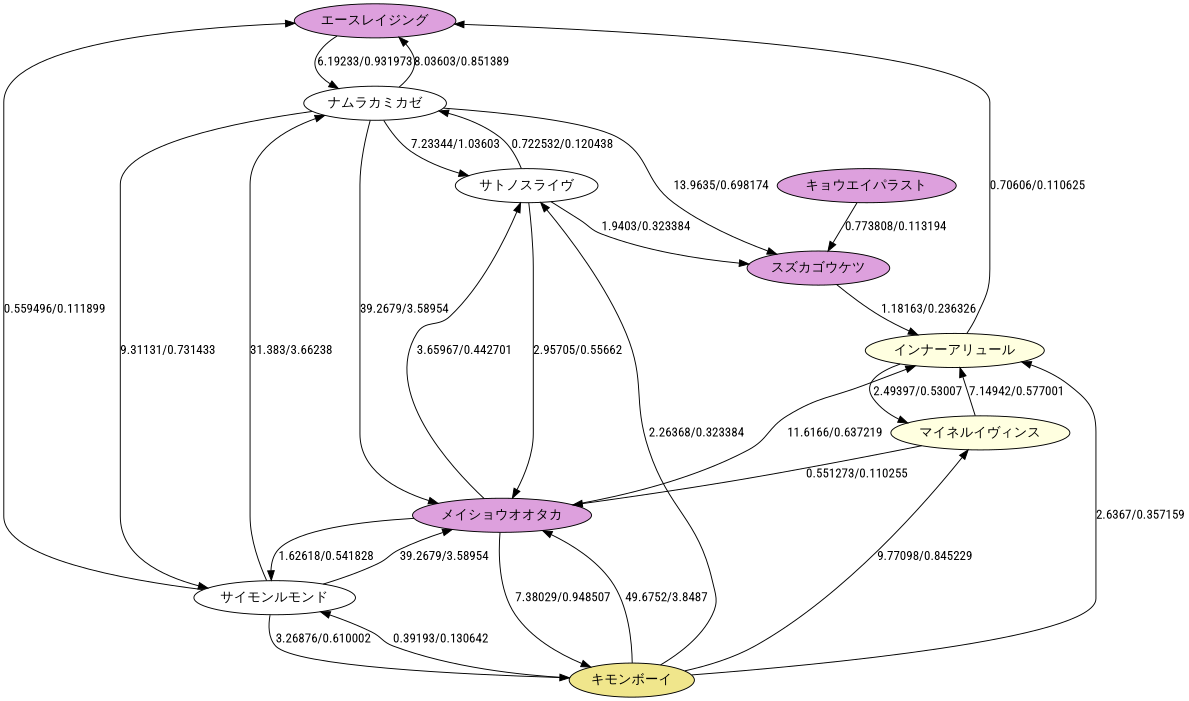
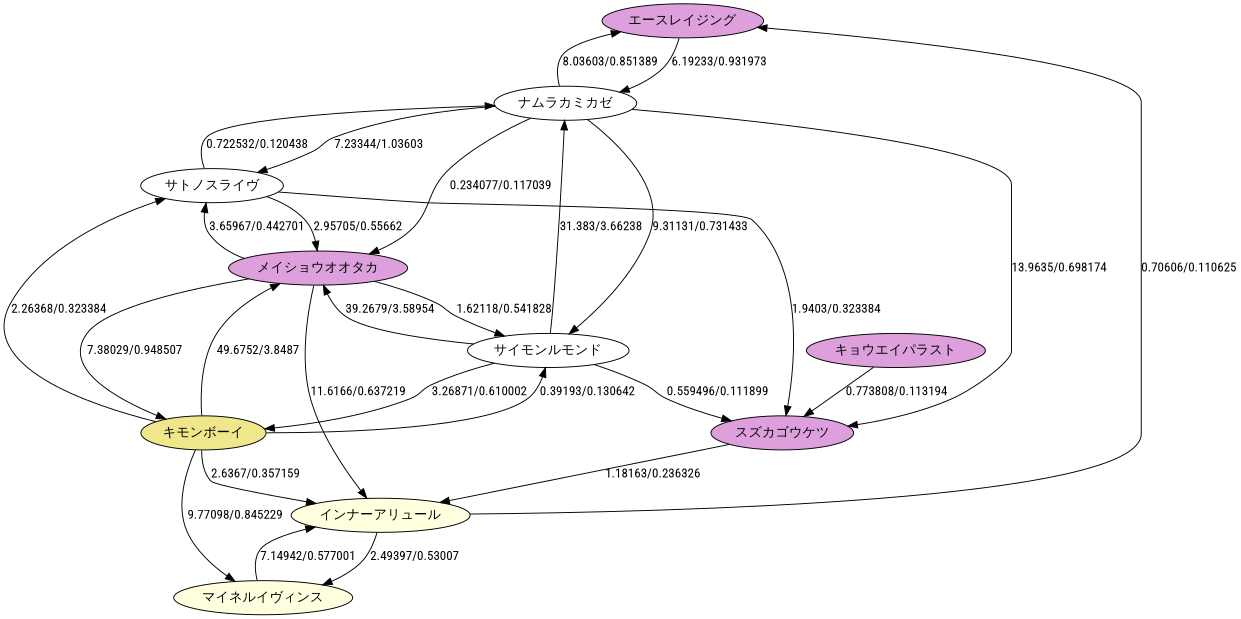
  digraph {
    fontname="Roboto Condensed"
    node [fillcolor=plum fontname="Roboto Condensed" style=filled]
    edge [fontname="Roboto Condensed"]
    n1 [label="エースレイジング"]
    n2 [fillcolor=white label="ナムラカミカゼ"]
    n3 [fillcolor=white label="サイモンルモンド"]
    n4 [label="メイショウオオタカ"]
    n5 [fillcolor=khaki label="キモンボーイ"]
    n6 [label="スズカゴウケツ"]
    n7 [fillcolor=white label="サトノスライヴ"]
    n8 [label="キョウエイパラスト"]
    n9 [fillcolor=lightyellow label="インナーアリュール"]
    n10 [fillcolor=lightyellow label="マイネルイヴィンス"]
    n1 -> n2 [label="6.19233/0.931973"]
    n2 -> n1 [label="8.03603/0.851389"]
    n2 -> n3 [label="9.31131/0.731433"]
-   n2 -> n4 [label="39.2679/3.58954"]
+   n2 -> n4 [label="0.234077/0.117039"]
    n2 -> n6 [label="13.9635/0.698174"]
    n2 -> n7 [label="7.23344/1.03603"]
-   n3 -> n1 [label="0.559496/0.111899"]
+   n3 -> n6 [label="0.559496/0.111899"]
    n3 -> n2 [label="31.383/3.66238"]
    n3 -> n4 [label="39.2679/3.58954"]
-   n3 -> n5 [label="3.26876/0.610002"]
-   n4 -> n3 [label="1.62618/0.541828"]
+   n3 -> n5 [label="3.26871/0.610002"]
+   n4 -> n3 [label="1.62118/0.541828"]
    n4 -> n5 [label="7.38029/0.948507"]
    n4 -> n7 [label="3.65967/0.442701"]
    n4 -> n9 [label="11.6166/0.637219"]
    n5 -> n3 [label="0.39193/0.130642"]
    n5 -> n4 [label="49.6752/3.8487"]
    n5 -> n7 [label="2.26368/0.323384"]
    n5 -> n9 [label="2.6367/0.357159"]
    n5 -> n10 [label="9.77098/0.845229"]
    n6 -> n9 [label="1.18163/0.236326"]
    n7 -> n2 [label="0.722532/0.120438"]
    n7 -> n4 [label="2.95705/0.55662"]
    n7 -> n6 [label="1.9403/0.323384"]
    n8 -> n6 [label="0.773808/0.113194"]
    n9 -> n1 [label="0.70606/0.110625"]
    n9 -> n10 [label="2.49397/0.53007"]
-   n10 -> n4 [label="0.551273/0.110255"]
    n10 -> n9 [label="7.14942/0.577001"]
  }
